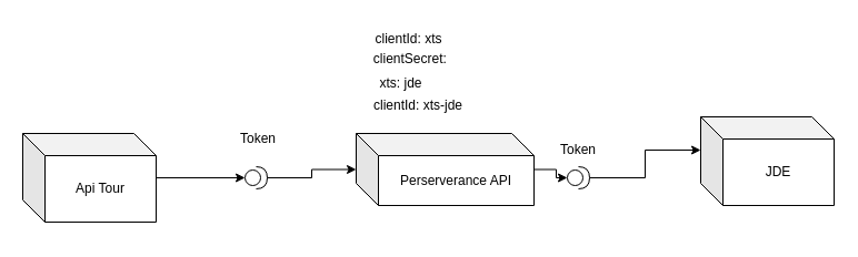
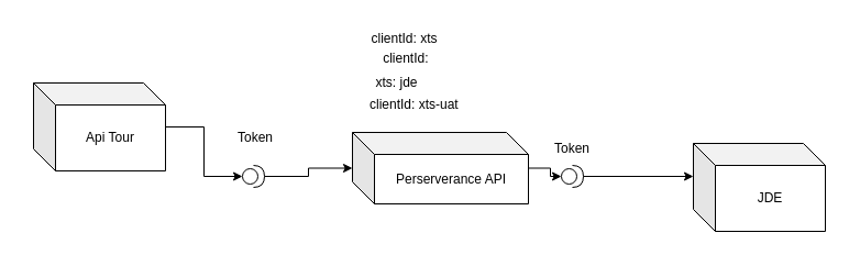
  <mxCell id="0" />
  <mxCell id="1" parent="0" />
  <mxCell id="2" style="edgeStyle=orthogonalEdgeStyle;rounded=0;orthogonalLoop=1;jettySize=auto;html=1;" edge="1" parent="1" source="3" target="6"><mxGeometry relative="1" as="geometry"><mxPoint x="310" y="160" as="targetPoint" /></mxGeometry></mxCell>
  <mxCell id="3" value="" style="shape=providedRequiredInterface;html=1;verticalLabelPosition=bottom;sketch=0;" vertex="1" parent="1"><mxGeometry x="220" y="150" width="20" height="20" as="geometry" /></mxCell>
- <mxCell id="4" value="Api Tour" style="shape=cube;whiteSpace=wrap;html=1;boundedLbl=1;backgroundOutline=1;darkOpacity=0.05;darkOpacity2=0.1;" vertex="1" parent="1"><mxGeometry x="20" y="120" width="120" height="80" as="geometry" /></mxCell>
+ <mxCell id="4" value="Api Tour" style="shape=cube;whiteSpace=wrap;html=1;boundedLbl=1;backgroundOutline=1;darkOpacity=0.05;darkOpacity2=0.1;" vertex="1" parent="1"><mxGeometry x="30" y="75" width="120" height="80" as="geometry" /></mxCell>
  <mxCell id="5" style="edgeStyle=orthogonalEdgeStyle;rounded=0;orthogonalLoop=1;jettySize=auto;html=1;entryX=0;entryY=0.5;entryDx=0;entryDy=0;entryPerimeter=0;" edge="1" parent="1" source="4" target="3"><mxGeometry relative="1" as="geometry" /></mxCell>
  <mxCell id="6" value="Perserverance API" style="shape=cube;whiteSpace=wrap;html=1;boundedLbl=1;backgroundOutline=1;darkOpacity=0.05;darkOpacity2=0.1;" vertex="1" parent="1"><mxGeometry x="320" y="120" width="160" height="65" as="geometry" /></mxCell>
  <mxCell id="7" value="Token" style="text;strokeColor=none;fillColor=none;align=left;verticalAlign=middle;spacingLeft=4;spacingRight=4;overflow=hidden;points=[[0,0.5],[1,0.5]];portConstraint=eastwest;rotatable=0;whiteSpace=wrap;html=1;" vertex="1" parent="1"><mxGeometry x="210" y="110" width="80" height="30" as="geometry" /></mxCell>
- <mxCell id="8" value="clientId: xts-jde" style="text;strokeColor=none;fillColor=none;align=left;verticalAlign=middle;spacingLeft=4;spacingRight=4;overflow=hidden;points=[[0,0.5],[1,0.5]];portConstraint=eastwest;rotatable=0;whiteSpace=wrap;html=1;" vertex="1" parent="1"><mxGeometry x="330" y="80" width="110" height="30" as="geometry" /></mxCell>
- <mxCell id="9" value="JDE" style="shape=cube;whiteSpace=wrap;html=1;boundedLbl=1;backgroundOutline=1;darkOpacity=0.05;darkOpacity2=0.1;" vertex="1" parent="1"><mxGeometry x="630" y="105" width="120" height="80" as="geometry" /></mxCell>
+ <mxCell id="8" value="clientId: xts-uat" style="text;strokeColor=none;fillColor=none;align=left;verticalAlign=middle;spacingLeft=4;spacingRight=4;overflow=hidden;points=[[0,0.5],[1,0.5]];portConstraint=eastwest;rotatable=0;whiteSpace=wrap;html=1;" vertex="1" parent="1"><mxGeometry x="330" y="80" width="110" height="30" as="geometry" /></mxCell>
+ <mxCell id="9" value="JDE" style="shape=cube;whiteSpace=wrap;html=1;boundedLbl=1;backgroundOutline=1;darkOpacity=0.05;darkOpacity2=0.1;" vertex="1" parent="1"><mxGeometry x="630" y="130" width="120" height="80" as="geometry" /></mxCell>
  <mxCell id="10" value="" style="shape=providedRequiredInterface;html=1;verticalLabelPosition=bottom;sketch=0;" vertex="1" parent="1"><mxGeometry x="510" y="150" width="20" height="20" as="geometry" /></mxCell>
  <mxCell id="11" style="edgeStyle=orthogonalEdgeStyle;rounded=0;orthogonalLoop=1;jettySize=auto;html=1;entryX=0;entryY=0.5;entryDx=0;entryDy=0;entryPerimeter=0;" edge="1" parent="1" source="6" target="10"><mxGeometry relative="1" as="geometry" /></mxCell>
  <mxCell id="12" style="edgeStyle=orthogonalEdgeStyle;rounded=0;orthogonalLoop=1;jettySize=auto;html=1;entryX=0;entryY=0;entryDx=0;entryDy=30;entryPerimeter=0;" edge="1" parent="1" source="10" target="9"><mxGeometry relative="1" as="geometry" /></mxCell>
  <mxCell id="13" value="Token" style="text;html=1;align=center;verticalAlign=middle;whiteSpace=wrap;rounded=0;" vertex="1" parent="1"><mxGeometry x="490" y="120" width="60" height="30" as="geometry" /></mxCell>
  <mxCell id="14" value="&lt;br&gt;clientId: xts&lt;div&gt;&lt;br/&gt;&lt;/div&gt;" style="text;html=1;align=center;verticalAlign=middle;whiteSpace=wrap;rounded=0;" vertex="1" parent="1"><mxGeometry x="320" y="20" width="95" height="30" as="geometry" /></mxCell>
- <mxCell id="15" value="clientSecret:&amp;nbsp;" style="text;html=1;align=center;verticalAlign=middle;resizable=0;points=[];autosize=1;strokeColor=none;fillColor=none;" vertex="1" parent="1"><mxGeometry x="325" y="38" width="90" height="30" as="geometry" /></mxCell>
+ <mxCell id="15" value="clientId:&amp;nbsp;" style="text;html=1;align=center;verticalAlign=middle;resizable=0;points=[];autosize=1;strokeColor=none;fillColor=none;" vertex="1" parent="1"><mxGeometry x="325" y="38" width="90" height="30" as="geometry" /></mxCell>
  <mxCell id="16" value="xts: jde" style="text;html=1;align=center;verticalAlign=middle;resizable=0;points=[];autosize=1;strokeColor=none;fillColor=none;" vertex="1" parent="1"><mxGeometry x="320" y="60" width="80" height="30" as="geometry" /></mxCell>
